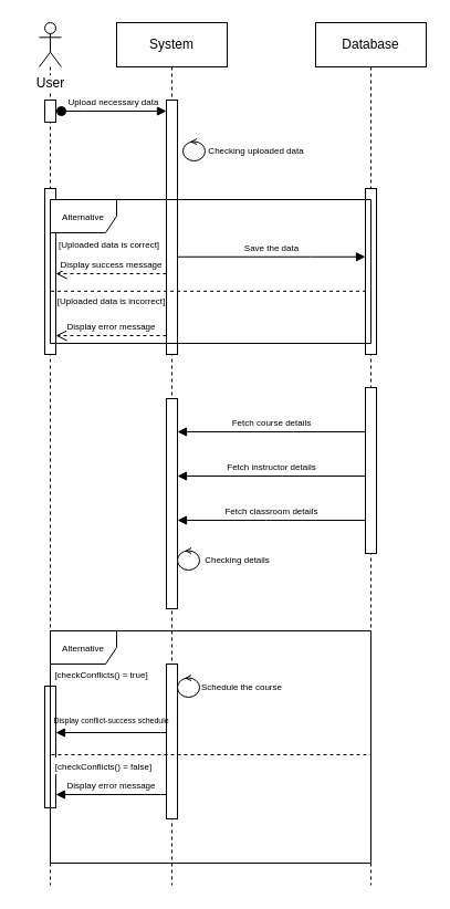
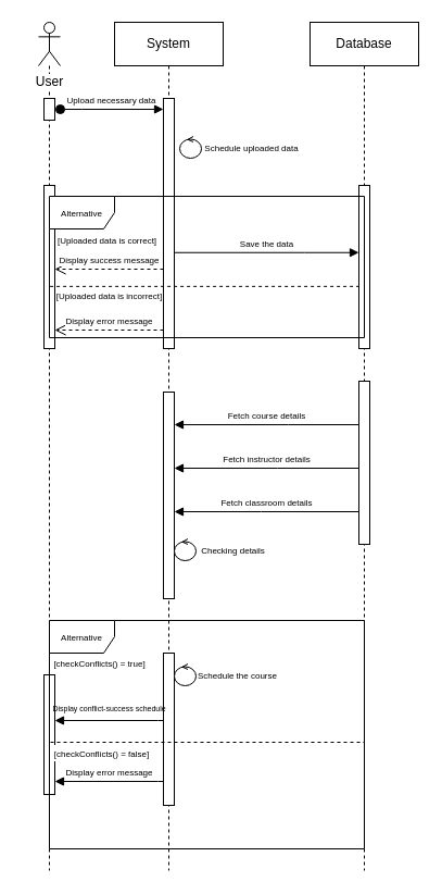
  <mxCell id="0" />
  <mxCell id="1" parent="0" />
  <mxCell id="2" value="System" style="shape=umlLifeline;perimeter=lifelinePerimeter;whiteSpace=wrap;html=1;container=0;dropTarget=0;collapsible=0;recursiveResize=0;outlineConnect=0;portConstraint=eastwest;newEdgeStyle={&quot;edgeStyle&quot;:&quot;elbowEdgeStyle&quot;,&quot;elbow&quot;:&quot;vertical&quot;,&quot;curved&quot;:0,&quot;rounded&quot;:0};" parent="1" vertex="1"><mxGeometry x="105" y="20" width="100" height="780" as="geometry" /></mxCell>
  <mxCell id="3" value="" style="html=1;points=[];perimeter=orthogonalPerimeter;outlineConnect=0;targetShapes=umlLifeline;portConstraint=eastwest;newEdgeStyle={&quot;edgeStyle&quot;:&quot;elbowEdgeStyle&quot;,&quot;elbow&quot;:&quot;vertical&quot;,&quot;curved&quot;:0,&quot;rounded&quot;:0};" parent="2" vertex="1"><mxGeometry x="45" y="70" width="10" height="230" as="geometry" /></mxCell>
  <mxCell id="4" value="" style="html=1;points=[[0,0,0,0,5],[0,1,0,0,-5],[1,0,0,0,5],[1,1,0,0,-5]];perimeter=orthogonalPerimeter;outlineConnect=0;targetShapes=umlLifeline;portConstraint=eastwest;newEdgeStyle={&quot;curved&quot;:0,&quot;rounded&quot;:0};" parent="2" vertex="1"><mxGeometry x="45" y="340" width="10" height="190" as="geometry" /></mxCell>
  <mxCell id="5" value="" style="html=1;points=[[0,0,0,0,5],[0,1,0,0,-5],[1,0,0,0,5],[1,1,0,0,-5]];perimeter=orthogonalPerimeter;outlineConnect=0;targetShapes=umlLifeline;portConstraint=eastwest;newEdgeStyle={&quot;curved&quot;:0,&quot;rounded&quot;:0};labelBackgroundColor=none;" parent="2" vertex="1"><mxGeometry x="45" y="580" width="10" height="140" as="geometry" /></mxCell>
  <mxCell id="6" value="Database" style="shape=umlLifeline;perimeter=lifelinePerimeter;whiteSpace=wrap;html=1;container=0;dropTarget=0;collapsible=0;recursiveResize=0;outlineConnect=0;portConstraint=eastwest;newEdgeStyle={&quot;edgeStyle&quot;:&quot;elbowEdgeStyle&quot;,&quot;elbow&quot;:&quot;vertical&quot;,&quot;curved&quot;:0,&quot;rounded&quot;:0};" parent="1" vertex="1"><mxGeometry x="285" y="20" width="100" height="780" as="geometry" /></mxCell>
  <mxCell id="7" value="" style="html=1;points=[];perimeter=orthogonalPerimeter;outlineConnect=0;targetShapes=umlLifeline;portConstraint=eastwest;newEdgeStyle={&quot;edgeStyle&quot;:&quot;elbowEdgeStyle&quot;,&quot;elbow&quot;:&quot;vertical&quot;,&quot;curved&quot;:0,&quot;rounded&quot;:0};" parent="6" vertex="1"><mxGeometry x="45" y="150" width="10" height="150" as="geometry" /></mxCell>
  <mxCell id="8" value="" style="html=1;points=[[0,0,0,0,5],[0,1,0,0,-5],[1,0,0,0,5],[1,1,0,0,-5]];perimeter=orthogonalPerimeter;outlineConnect=0;targetShapes=umlLifeline;portConstraint=eastwest;newEdgeStyle={&quot;curved&quot;:0,&quot;rounded&quot;:0};" parent="6" vertex="1"><mxGeometry x="45" y="330" width="10" height="150" as="geometry" /></mxCell>
  <mxCell id="9" value="&lt;font style=&quot;font-size: 8px;&quot;&gt;Display error message&lt;/font&gt;" style="html=1;verticalAlign=bottom;endArrow=open;dashed=1;endSize=8;edgeStyle=elbowEdgeStyle;elbow=vertical;curved=0;rounded=0;" parent="1" edge="1"><mxGeometry relative="1" as="geometry"><mxPoint x="50" y="303" as="targetPoint" /><Array as="points"><mxPoint x="145" y="303" /></Array><mxPoint x="150" y="303" as="sourcePoint" /></mxGeometry></mxCell>
  <mxCell id="10" value="&lt;font style=&quot;font-size: 8px;&quot;&gt;Fetch course details&lt;/font&gt;" style="html=1;verticalAlign=bottom;endArrow=block;edgeStyle=elbowEdgeStyle;elbow=vertical;curved=0;rounded=0;" parent="1" source="8" target="4" edge="1"><mxGeometry relative="1" as="geometry"><mxPoint x="320" y="390" as="sourcePoint" /><Array as="points"><mxPoint x="265" y="390" /><mxPoint x="280" y="350" /></Array><mxPoint x="165" y="390" as="targetPoint" /></mxGeometry></mxCell>
  <mxCell id="11" value="&lt;font style=&quot;font-size: 8px;&quot;&gt;Upload&amp;nbsp;necessary data&lt;/font&gt;" style="html=1;verticalAlign=bottom;startArrow=oval;endArrow=block;startSize=8;edgeStyle=elbowEdgeStyle;elbow=vertical;curved=0;rounded=0;labelBackgroundColor=none;" parent="1" edge="1"><mxGeometry x="-0.003" relative="1" as="geometry"><mxPoint x="55" y="100" as="sourcePoint" /><mxPoint x="150" y="100" as="targetPoint" /><Array as="points"><mxPoint x="75" y="100" /></Array><mxPoint as="offset" /></mxGeometry></mxCell>
  <mxCell id="12" value="" style="shape=umlLifeline;perimeter=lifelinePerimeter;whiteSpace=wrap;html=1;container=1;dropTarget=0;collapsible=0;recursiveResize=0;outlineConnect=0;portConstraint=eastwest;newEdgeStyle={&quot;curved&quot;:0,&quot;rounded&quot;:0};participant=umlActor;" parent="1" vertex="1"><mxGeometry x="35" y="20" width="20" height="780" as="geometry" /></mxCell>
  <mxCell id="13" value="" style="html=1;points=[[0,0,0,0,5],[0,1,0,0,-5],[1,0,0,0,5],[1,1,0,0,-5]];perimeter=orthogonalPerimeter;outlineConnect=0;targetShapes=umlLifeline;portConstraint=eastwest;newEdgeStyle={&quot;curved&quot;:0,&quot;rounded&quot;:0};" parent="12" vertex="1"><mxGeometry x="5" y="150" width="10" height="150" as="geometry" /></mxCell>
  <mxCell id="14" value="" style="html=1;points=[[0,0,0,0,5],[0,1,0,0,-5],[1,0,0,0,5],[1,1,0,0,-5]];perimeter=orthogonalPerimeter;outlineConnect=0;targetShapes=umlLifeline;portConstraint=eastwest;newEdgeStyle={&quot;curved&quot;:0,&quot;rounded&quot;:0};" parent="12" vertex="1"><mxGeometry x="5" y="600" width="10" height="110" as="geometry" /></mxCell>
  <mxCell id="15" value="" style="html=1;points=[[0,0,0,0,5],[0,1,0,0,-5],[1,0,0,0,5],[1,1,0,0,-5]];perimeter=orthogonalPerimeter;outlineConnect=0;targetShapes=umlLifeline;portConstraint=eastwest;newEdgeStyle={&quot;curved&quot;:0,&quot;rounded&quot;:0};" parent="12" vertex="1"><mxGeometry x="5" y="70" width="10" height="20" as="geometry" /></mxCell>
  <mxCell id="16" value="&lt;span style=&quot;font-size: 8px;&quot;&gt;Alternative&lt;/span&gt;" style="shape=umlFrame;whiteSpace=wrap;html=1;pointerEvents=0;labelBackgroundColor=none;" parent="1" vertex="1"><mxGeometry x="45" y="180" width="290" height="130" as="geometry" /></mxCell>
  <mxCell id="17" value="" style="group" parent="1" vertex="1" connectable="0"><mxGeometry x="165" y="120" width="121" height="30" as="geometry" /></mxCell>
  <mxCell id="18" value="" style="shape=umlLifeline;perimeter=lifelinePerimeter;whiteSpace=wrap;html=1;container=1;dropTarget=0;collapsible=0;recursiveResize=0;outlineConnect=0;portConstraint=eastwest;newEdgeStyle={&quot;curved&quot;:0,&quot;rounded&quot;:0};participant=umlControl;" parent="17" vertex="1"><mxGeometry y="5" width="20" height="20" as="geometry" /></mxCell>
- <mxCell id="19" value="&lt;font style=&quot;font-size: 8px;&quot;&gt;Checking uploaded data&lt;/font&gt;" style="text;html=1;align=center;verticalAlign=middle;resizable=0;points=[];autosize=1;strokeColor=none;fillColor=none;fontSize=10;" parent="17" vertex="1"><mxGeometry x="11" width="110" height="30" as="geometry" /></mxCell>
+ <mxCell id="19" value="&lt;font style=&quot;font-size: 8px;&quot;&gt;Schedule uploaded data&lt;/font&gt;" style="text;html=1;align=center;verticalAlign=middle;resizable=0;points=[];autosize=1;strokeColor=none;fillColor=none;fontSize=10;" parent="17" vertex="1"><mxGeometry x="11" width="110" height="30" as="geometry" /></mxCell>
  <mxCell id="20" value="User" style="text;html=1;align=center;verticalAlign=middle;resizable=0;points=[];autosize=1;strokeColor=none;fillColor=none;labelBackgroundColor=default;" parent="1" vertex="1"><mxGeometry x="20" y="60" width="50" height="30" as="geometry" /></mxCell>
  <mxCell id="21" value="&lt;font style=&quot;font-size: 8px;&quot;&gt;[Uploaded data is correct]&lt;/font&gt;" style="text;html=1;align=center;verticalAlign=middle;resizable=0;points=[];autosize=1;strokeColor=none;fillColor=none;labelBackgroundColor=default;" parent="1" vertex="1"><mxGeometry x="43" y="205" width="110" height="30" as="geometry" /></mxCell>
  <mxCell id="22" value="&lt;font style=&quot;font-size: 8px;&quot;&gt;[Uploaded data is incorrect]&lt;/font&gt;" style="text;html=1;align=center;verticalAlign=middle;resizable=0;points=[];autosize=1;strokeColor=none;fillColor=none;labelBackgroundColor=default;" parent="1" vertex="1"><mxGeometry x="40" y="256" width="120" height="30" as="geometry" /></mxCell>
  <mxCell id="23" value="&lt;span style=&quot;font-size: 8px;&quot;&gt;Save the data&lt;/span&gt;" style="html=1;verticalAlign=bottom;endArrow=block;edgeStyle=elbowEdgeStyle;elbow=vertical;curved=0;rounded=0;" parent="1" edge="1"><mxGeometry relative="1" as="geometry"><mxPoint x="160" y="231.76" as="sourcePoint" /><Array as="points"><mxPoint x="280" y="231.76" /></Array><mxPoint x="330" y="231.76" as="targetPoint" /></mxGeometry></mxCell>
  <mxCell id="24" value="" style="endArrow=none;dashed=1;html=1;rounded=0;exitX=0.002;exitY=0.445;exitDx=0;exitDy=0;exitPerimeter=0;" parent="1" edge="1"><mxGeometry width="50" height="50" relative="1" as="geometry"><mxPoint x="45.58" y="262.85" as="sourcePoint" /><mxPoint x="330" y="262.85" as="targetPoint" /></mxGeometry></mxCell>
  <mxCell id="25" value="&lt;font style=&quot;font-size: 8px;&quot;&gt;Display success message&lt;/font&gt;" style="html=1;verticalAlign=bottom;endArrow=open;dashed=1;endSize=8;edgeStyle=elbowEdgeStyle;elbow=vertical;curved=0;rounded=0;" parent="1" edge="1"><mxGeometry relative="1" as="geometry"><mxPoint x="50" y="247" as="targetPoint" /><Array as="points"><mxPoint x="145" y="247" /></Array><mxPoint x="150" y="247" as="sourcePoint" /></mxGeometry></mxCell>
  <mxCell id="26" value="&lt;font style=&quot;font-size: 8px;&quot;&gt;Fetch instructor details&lt;/font&gt;" style="html=1;verticalAlign=bottom;endArrow=block;edgeStyle=elbowEdgeStyle;elbow=vertical;curved=0;rounded=0;" parent="1" source="8" target="4" edge="1"><mxGeometry relative="1" as="geometry"><mxPoint x="320" y="430" as="sourcePoint" /><Array as="points"><mxPoint x="255" y="430" /><mxPoint x="270" y="390" /></Array><mxPoint x="165" y="430" as="targetPoint" /></mxGeometry></mxCell>
  <mxCell id="27" value="&lt;font style=&quot;font-size: 8px;&quot;&gt;Fetch classroom details&lt;/font&gt;" style="html=1;verticalAlign=bottom;endArrow=block;edgeStyle=elbowEdgeStyle;elbow=vertical;curved=0;rounded=0;" parent="1" source="8" target="4" edge="1"><mxGeometry x="0.003" relative="1" as="geometry"><mxPoint x="325" y="470" as="sourcePoint" /><Array as="points"><mxPoint x="240" y="470" /><mxPoint x="255" y="430" /></Array><mxPoint x="165" y="470" as="targetPoint" /><mxPoint as="offset" /></mxGeometry></mxCell>
  <mxCell id="28" value="" style="shape=umlLifeline;perimeter=lifelinePerimeter;whiteSpace=wrap;html=1;container=1;dropTarget=0;collapsible=0;recursiveResize=0;outlineConnect=0;portConstraint=eastwest;newEdgeStyle={&quot;curved&quot;:0,&quot;rounded&quot;:0};participant=umlControl;" parent="1" vertex="1"><mxGeometry x="160" y="495" width="20" height="20" as="geometry" /></mxCell>
  <mxCell id="29" value="&lt;font style=&quot;font-size: 8px;&quot;&gt;Checking details&lt;/font&gt;" style="text;html=1;align=center;verticalAlign=middle;resizable=0;points=[];autosize=1;strokeColor=none;fillColor=none;fontSize=10;" parent="1" vertex="1"><mxGeometry x="169" y="490" width="90" height="30" as="geometry" /></mxCell>
  <mxCell id="30" value="&lt;span style=&quot;font-size: 8px;&quot;&gt;Alternative&lt;/span&gt;" style="shape=umlFrame;whiteSpace=wrap;html=1;pointerEvents=0;labelBackgroundColor=none;" parent="1" vertex="1"><mxGeometry x="45" y="570" width="290" height="210" as="geometry" /></mxCell>
  <mxCell id="31" value="" style="endArrow=none;dashed=1;html=1;rounded=0;exitX=0.002;exitY=0.445;exitDx=0;exitDy=0;exitPerimeter=0;" parent="1" edge="1"><mxGeometry width="50" height="50" relative="1" as="geometry"><mxPoint x="46" y="682" as="sourcePoint" /><mxPoint x="334.5" y="682" as="targetPoint" /></mxGeometry></mxCell>
  <mxCell id="32" value="&lt;font style=&quot;font-size: 8px;&quot;&gt;[checkConflicts() = true]&lt;/font&gt;" style="text;html=1;align=center;verticalAlign=middle;resizable=0;points=[];autosize=1;strokeColor=none;fillColor=none;labelBackgroundColor=default;" parent="1" vertex="1"><mxGeometry x="36" y="594" width="110" height="30" as="geometry" /></mxCell>
  <mxCell id="33" value="&lt;font style=&quot;font-size: 8px;&quot;&gt;[checkConflicts() = false]&lt;/font&gt;" style="text;html=1;align=center;verticalAlign=middle;resizable=0;points=[];autosize=1;strokeColor=none;fillColor=none;labelBackgroundColor=default;" parent="1" vertex="1"><mxGeometry x="38" y="677" width="110" height="30" as="geometry" /></mxCell>
  <mxCell id="34" value="" style="shape=umlLifeline;perimeter=lifelinePerimeter;whiteSpace=wrap;html=1;container=1;dropTarget=0;collapsible=0;recursiveResize=0;outlineConnect=0;portConstraint=eastwest;newEdgeStyle={&quot;curved&quot;:0,&quot;rounded&quot;:0};participant=umlControl;" parent="1" vertex="1"><mxGeometry x="160" y="610" width="20" height="20" as="geometry" /></mxCell>
  <mxCell id="35" value="&lt;span style=&quot;font-size: 8px;&quot;&gt;Schedule the course&lt;/span&gt;" style="text;html=1;align=center;verticalAlign=middle;resizable=0;points=[];autosize=1;strokeColor=none;fillColor=none;fontSize=10;" parent="1" vertex="1"><mxGeometry x="168" y="605" width="100" height="30" as="geometry" /></mxCell>
  <mxCell id="36" value="&lt;span style=&quot;font-size: 8px;&quot;&gt;Display error message&lt;/span&gt;" style="html=1;verticalAlign=bottom;endArrow=block;edgeStyle=elbowEdgeStyle;elbow=vertical;curved=0;rounded=0;" parent="1" edge="1"><mxGeometry relative="1" as="geometry"><mxPoint x="150" y="718" as="sourcePoint" /><Array as="points"><mxPoint x="145" y="718" /><mxPoint x="190" y="678" /></Array><mxPoint x="50" y="718" as="targetPoint" /></mxGeometry></mxCell>
  <mxCell id="37" value="" style="html=1;verticalAlign=bottom;endArrow=block;edgeStyle=elbowEdgeStyle;elbow=vertical;curved=0;rounded=0;" parent="1" edge="1"><mxGeometry x="-0.1" y="-2" relative="1" as="geometry"><mxPoint x="150" y="662" as="sourcePoint" /><Array as="points"><mxPoint x="145" y="662" /><mxPoint x="190" y="622" /></Array><mxPoint x="50" y="662" as="targetPoint" /><mxPoint as="offset" /></mxGeometry></mxCell>
  <mxCell id="38" value="&lt;font style=&quot;font-size: 7px;&quot;&gt;Display conflict-success schedule&amp;nbsp;&lt;/font&gt;" style="text;html=1;align=center;verticalAlign=middle;resizable=0;points=[];autosize=1;strokeColor=none;fillColor=none;" parent="1" vertex="1"><mxGeometry x="41" y="635" width="120" height="30" as="geometry" /></mxCell>
